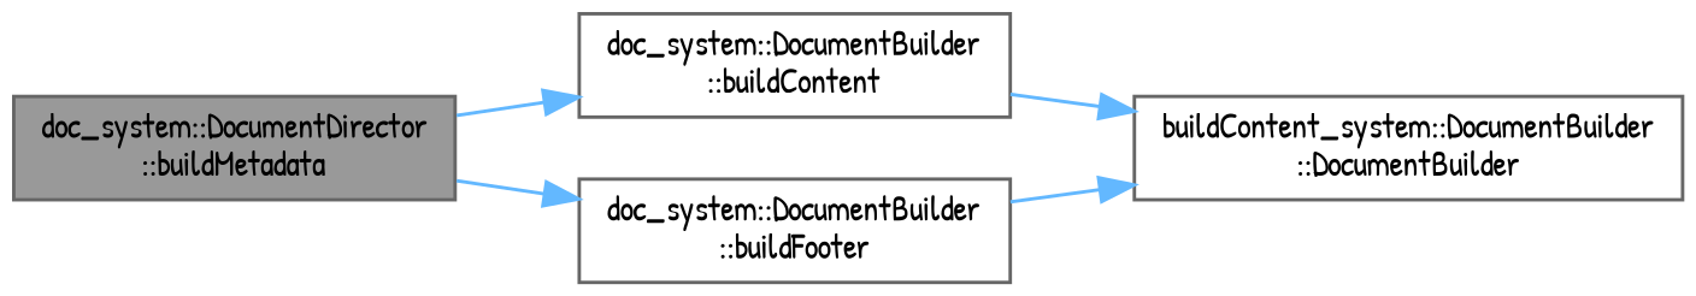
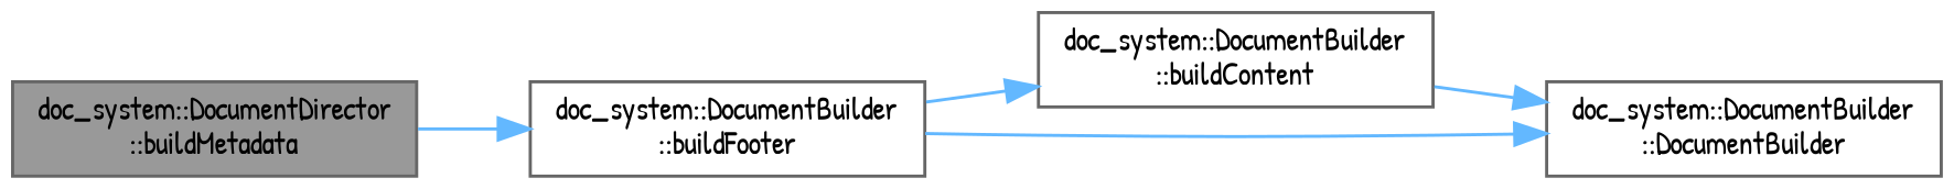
  digraph {
    fontname="Patrick Hand"
    rankdir=LR
    node [color=grey40 fillcolor=white fontname="Patrick Hand" fontsize=10 shape=box style=filled]
    edge [color=steelblue1 fontname="Patrick Hand" fontsize=10 labelfontname=Helvetica labelfontsize=10 style=solid]
    n1 [color=gray40 fillcolor=grey60 fontcolor=black height=0.2 label="doc_system::DocumentDirector\l::buildMetadata" width=0.4]
    n2 [height=0.2 label="doc_system::DocumentBuilder\l::buildContent" width=0.4]
    n3 [height=0.2 label="doc_system::DocumentBuilder\l::buildFooter" width=0.4]
-   n4 [height=0.2 label="buildContent_system::DocumentBuilder\l::DocumentBuilder" width=0.4]
-   n1 -> n2
+   n4 [height=0.2 label="doc_system::DocumentBuilder\l::DocumentBuilder" width=0.4]
+   n3 -> n2
    n1 -> n3
    n2 -> n4
    n3 -> n4
  }
